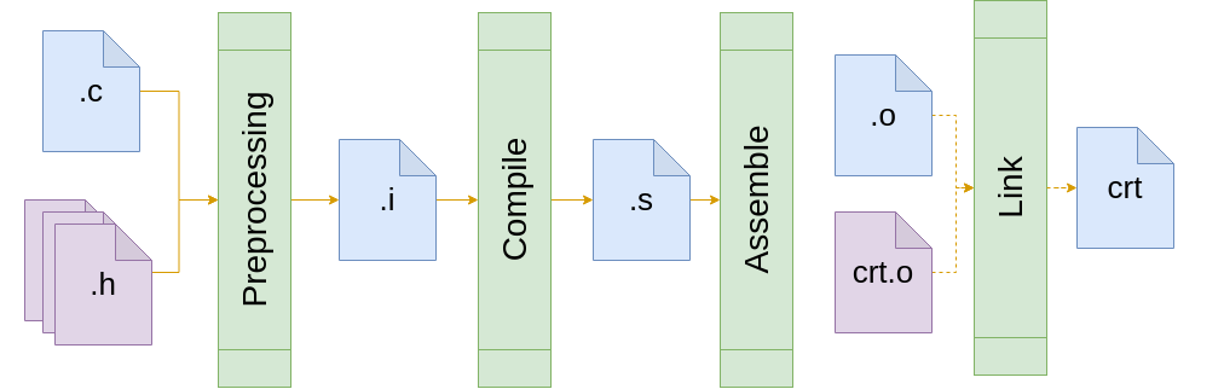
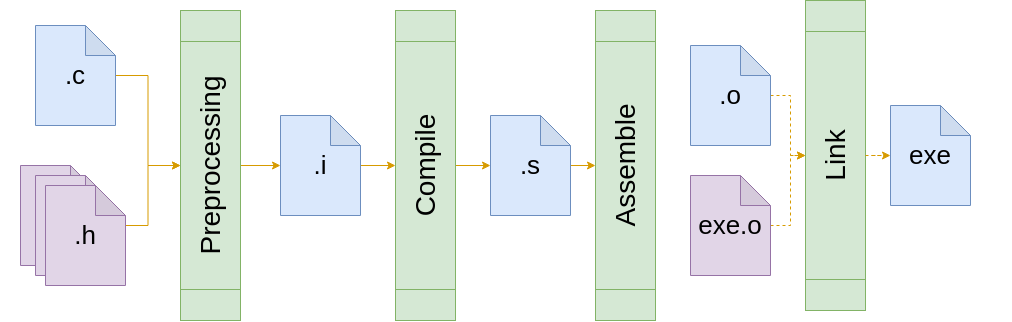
  <mxCell id="0" />
  <mxCell id="1" parent="0" />
  <mxCell id="2" style="edgeStyle=orthogonalEdgeStyle;rounded=0;orthogonalLoop=1;jettySize=auto;html=1;fillColor=#ffe6cc;strokeColor=#d79b00;" parent="1" source="3" target="9" edge="1"><mxGeometry relative="1" as="geometry" /></mxCell>
  <mxCell id="3" value="&lt;font style=&quot;font-size: 26px;&quot;&gt;.c&lt;/font&gt;" style="shape=note;whiteSpace=wrap;html=1;backgroundOutline=1;darkOpacity=0.05;fillColor=#dae8fc;strokeColor=#6c8ebf;" parent="1" vertex="1"><mxGeometry x="35" y="20" width="80" height="100" as="geometry" /></mxCell>
  <mxCell id="4" value="&lt;font style=&quot;font-size: 26px;&quot;&gt;.c&lt;/font&gt;" style="shape=note;whiteSpace=wrap;html=1;backgroundOutline=1;darkOpacity=0.05;fillColor=#e1d5e7;strokeColor=#9673a6;" parent="1" vertex="1"><mxGeometry x="20" y="160" width="80" height="100" as="geometry" /></mxCell>
  <mxCell id="5" style="edgeStyle=orthogonalEdgeStyle;rounded=0;orthogonalLoop=1;jettySize=auto;html=1;entryX=0.5;entryY=0;entryDx=0;entryDy=0;fillColor=#ffe6cc;strokeColor=#d79b00;" parent="1" source="6" target="9" edge="1"><mxGeometry relative="1" as="geometry" /></mxCell>
  <mxCell id="6" value="&lt;font style=&quot;font-size: 26px;&quot;&gt;.c&lt;/font&gt;" style="shape=note;whiteSpace=wrap;html=1;backgroundOutline=1;darkOpacity=0.05;fillColor=#e1d5e7;strokeColor=#9673a6;" parent="1" vertex="1"><mxGeometry x="35" y="170" width="80" height="100" as="geometry" /></mxCell>
  <mxCell id="7" value="&lt;font style=&quot;font-size: 26px;&quot;&gt;.h&lt;/font&gt;" style="shape=note;whiteSpace=wrap;html=1;backgroundOutline=1;darkOpacity=0.05;fillColor=#e1d5e7;strokeColor=#9673a6;" parent="1" vertex="1"><mxGeometry x="45" y="180" width="80" height="100" as="geometry" /></mxCell>
  <mxCell id="8" style="edgeStyle=orthogonalEdgeStyle;rounded=0;orthogonalLoop=1;jettySize=auto;html=1;fillColor=#ffe6cc;strokeColor=#d79b00;" parent="1" source="9" target="11" edge="1"><mxGeometry relative="1" as="geometry" /></mxCell>
  <mxCell id="9" value="&lt;font style=&quot;font-size: 28px;&quot;&gt;Preprocessing&lt;/font&gt;" style="shape=process;whiteSpace=wrap;html=1;backgroundOutline=1;rotation=-90;fillColor=#d5e8d4;strokeColor=#82b366;" parent="1" vertex="1"><mxGeometry x="55" y="130" width="310" height="60" as="geometry" /></mxCell>
  <mxCell id="10" style="edgeStyle=orthogonalEdgeStyle;rounded=0;orthogonalLoop=1;jettySize=auto;html=1;entryX=0.5;entryY=0;entryDx=0;entryDy=0;fillColor=#ffe6cc;strokeColor=#d79b00;" parent="1" source="11" target="13" edge="1"><mxGeometry relative="1" as="geometry" /></mxCell>
  <mxCell id="11" value="&lt;font style=&quot;font-size: 26px;&quot;&gt;.i&lt;br&gt;&lt;/font&gt;" style="shape=note;whiteSpace=wrap;html=1;backgroundOutline=1;darkOpacity=0.05;fillColor=#dae8fc;strokeColor=#6c8ebf;" parent="1" vertex="1"><mxGeometry x="280" y="110" width="80" height="100" as="geometry" /></mxCell>
  <mxCell id="12" style="edgeStyle=orthogonalEdgeStyle;rounded=0;orthogonalLoop=1;jettySize=auto;html=1;exitX=0.5;exitY=1;exitDx=0;exitDy=0;fillColor=#ffe6cc;strokeColor=#d79b00;" parent="1" source="13" target="15" edge="1"><mxGeometry relative="1" as="geometry" /></mxCell>
  <mxCell id="13" value="&lt;font style=&quot;font-size: 28px;&quot;&gt;Compile&lt;/font&gt;" style="shape=process;whiteSpace=wrap;html=1;backgroundOutline=1;rotation=-90;fillColor=#d5e8d4;strokeColor=#82b366;" parent="1" vertex="1"><mxGeometry x="270" y="130" width="310" height="60" as="geometry" /></mxCell>
  <mxCell id="14" style="edgeStyle=orthogonalEdgeStyle;rounded=0;orthogonalLoop=1;jettySize=auto;html=1;fillColor=#ffe6cc;strokeColor=#d79b00;" parent="1" source="15" target="16" edge="1"><mxGeometry relative="1" as="geometry" /></mxCell>
  <mxCell id="15" value="&lt;font style=&quot;font-size: 26px;&quot;&gt;.s&lt;br&gt;&lt;/font&gt;" style="shape=note;whiteSpace=wrap;html=1;backgroundOutline=1;darkOpacity=0.05;fillColor=#dae8fc;strokeColor=#6c8ebf;" parent="1" vertex="1"><mxGeometry x="490" y="110" width="80" height="100" as="geometry" /></mxCell>
  <mxCell id="16" value="&lt;font style=&quot;font-size: 28px;&quot;&gt;Assemble&lt;br&gt;&lt;/font&gt;" style="shape=process;whiteSpace=wrap;html=1;backgroundOutline=1;rotation=-90;fillColor=#d5e8d4;strokeColor=#82b366;" parent="1" vertex="1"><mxGeometry x="470" y="130" width="310" height="60" as="geometry" /></mxCell>
  <mxCell id="17" style="edgeStyle=orthogonalEdgeStyle;rounded=0;orthogonalLoop=1;jettySize=auto;html=1;fillColor=#ffe6cc;strokeColor=#d79b00;dashed=1;" parent="1" source="18" target="21" edge="1"><mxGeometry relative="1" as="geometry" /></mxCell>
  <mxCell id="18" value="&lt;font style=&quot;font-size: 26px;&quot;&gt;.o&lt;br&gt;&lt;/font&gt;" style="shape=note;whiteSpace=wrap;html=1;backgroundOutline=1;darkOpacity=0.05;fillColor=#dae8fc;strokeColor=#6c8ebf;" parent="1" vertex="1"><mxGeometry x="690" y="40" width="80" height="100" as="geometry" /></mxCell>
  <mxCell id="19" style="edgeStyle=orthogonalEdgeStyle;rounded=0;orthogonalLoop=1;jettySize=auto;html=1;entryX=0.5;entryY=0;entryDx=0;entryDy=0;fillColor=#ffe6cc;strokeColor=#d79b00;dashed=1;" parent="1" source="20" target="21" edge="1"><mxGeometry relative="1" as="geometry" /></mxCell>
- <mxCell id="20" value="&lt;font style=&quot;font-size: 26px;&quot;&gt;crt.o&lt;br&gt;&lt;/font&gt;" style="shape=note;whiteSpace=wrap;html=1;backgroundOutline=1;darkOpacity=0.05;fillColor=#e1d5e7;strokeColor=#9673a6;" parent="1" vertex="1"><mxGeometry x="690" y="170" width="80" height="100" as="geometry" /></mxCell>
+ <mxCell id="20" value="&lt;font style=&quot;font-size: 26px;&quot;&gt;exe.o&lt;br&gt;&lt;/font&gt;" style="shape=note;whiteSpace=wrap;html=1;backgroundOutline=1;darkOpacity=0.05;fillColor=#e1d5e7;strokeColor=#9673a6;" parent="1" vertex="1"><mxGeometry x="690" y="170" width="80" height="100" as="geometry" /></mxCell>
  <mxCell id="21" value="&lt;font style=&quot;font-size: 28px;&quot;&gt;Link&lt;/font&gt;" style="shape=process;whiteSpace=wrap;html=1;backgroundOutline=1;rotation=-90;fillColor=#d5e8d4;strokeColor=#82b366;" parent="1" vertex="1"><mxGeometry x="680" y="120" width="310" height="60" as="geometry" /></mxCell>
- <mxCell id="22" value="&lt;font style=&quot;font-size: 26px;&quot;&gt;crt&lt;br&gt;&lt;/font&gt;" style="shape=note;whiteSpace=wrap;html=1;backgroundOutline=1;darkOpacity=0.05;fillColor=#dae8fc;strokeColor=#6c8ebf;" parent="1" vertex="1"><mxGeometry x="890" y="100" width="80" height="100" as="geometry" /></mxCell>
+ <mxCell id="22" value="&lt;font style=&quot;font-size: 26px;&quot;&gt;exe&lt;br&gt;&lt;/font&gt;" style="shape=note;whiteSpace=wrap;html=1;backgroundOutline=1;darkOpacity=0.05;fillColor=#dae8fc;strokeColor=#6c8ebf;" parent="1" vertex="1"><mxGeometry x="890" y="100" width="80" height="100" as="geometry" /></mxCell>
  <mxCell id="23" style="edgeStyle=orthogonalEdgeStyle;rounded=0;orthogonalLoop=1;jettySize=auto;html=1;entryX=0;entryY=0.5;entryDx=0;entryDy=0;entryPerimeter=0;fillColor=#ffe6cc;strokeColor=#d79b00;dashed=1;" parent="1" source="21" target="22" edge="1"><mxGeometry relative="1" as="geometry" /></mxCell>
